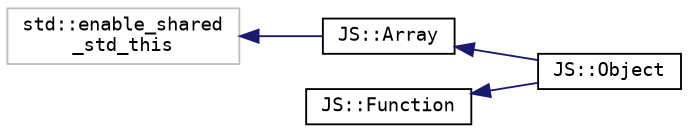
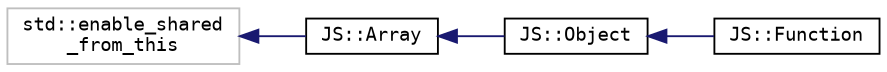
  digraph {
    fontname="DejaVu Sans Mono"
    rankdir=LR
    node [color=black fontname="DejaVu Sans Mono" fontsize=10 shape=record]
    edge [color=midnightblue dir=back fontname="DejaVu Sans Mono" fontsize=10 labelfontname=Helvetica labelfontsize=10 style=solid]
-   n1 [color=grey75 height=0.2 label="std::enable_shared\l_std_this" width=0.4]
+   n1 [color=grey75 height=0.2 label="std::enable_shared\l_from_this" width=0.4]
    n2 [height=0.2 label="JS::Array" width=0.4]
    n3 [height=0.2 label="JS::Object" width=0.4]
    n4 [height=0.2 label="JS::Function" width=0.4]
    n1 -> n2
    n2 -> n3
-   n4 -> n3
+   n3 -> n4
  }
